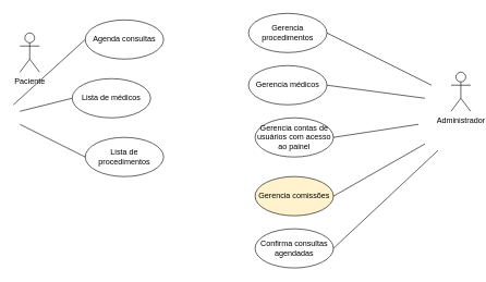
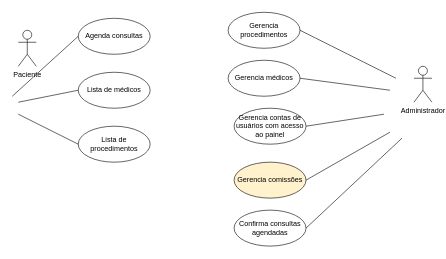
  <mxCell id="0" />
  <mxCell id="1" parent="0" />
  <mxCell id="2" value="Paciente" style="shape=umlActor;verticalLabelPosition=bottom;verticalAlign=top;html=1;outlineConnect=0;" vertex="1" parent="1"><mxGeometry x="30" y="50" width="30" height="60" as="geometry" /></mxCell>
  <mxCell id="3" value="Administrador" style="shape=umlActor;verticalLabelPosition=bottom;verticalAlign=top;html=1;outlineConnect=0;" vertex="1" parent="1"><mxGeometry x="690" y="110" width="30" height="60" as="geometry" /></mxCell>
  <mxCell id="4" value="Agenda consultas" style="ellipse;whiteSpace=wrap;html=1;" vertex="1" parent="1"><mxGeometry x="130" y="30" width="120" height="60" as="geometry" /></mxCell>
- <mxCell id="5" value="Lista de médicos" style="ellipse;whiteSpace=wrap;html=1;" vertex="1" parent="1"><mxGeometry x="110" y="120" width="120" height="60" as="geometry" /></mxCell>
+ <mxCell id="5" value="Lista de médicos" style="ellipse;whiteSpace=wrap;html=1;" vertex="1" parent="1"><mxGeometry x="130" y="120" width="120" height="60" as="geometry" /></mxCell>
  <mxCell id="6" value="Lista de procedimentos" style="ellipse;whiteSpace=wrap;html=1;" vertex="1" parent="1"><mxGeometry x="130" y="210" width="120" height="60" as="geometry" /></mxCell>
  <mxCell id="7" value="" style="endArrow=none;html=1;entryX=0;entryY=0.5;entryDx=0;entryDy=0;" edge="1" parent="1" target="4"><mxGeometry width="50" height="50" relative="1" as="geometry"><mxPoint x="20" y="160" as="sourcePoint" /><mxPoint x="70" y="110" as="targetPoint" /></mxGeometry></mxCell>
  <mxCell id="8" value="" style="endArrow=none;html=1;entryX=0;entryY=0.5;entryDx=0;entryDy=0;" edge="1" parent="1" target="5"><mxGeometry width="50" height="50" relative="1" as="geometry"><mxPoint x="30" y="170" as="sourcePoint" /><mxPoint x="70" y="160" as="targetPoint" /></mxGeometry></mxCell>
  <mxCell id="9" value="" style="endArrow=none;html=1;" edge="1" parent="1"><mxGeometry width="50" height="50" relative="1" as="geometry"><mxPoint x="30" y="190" as="sourcePoint" /><mxPoint x="130" y="240" as="targetPoint" /></mxGeometry></mxCell>
  <mxCell id="10" value="Gerencia procedimentos" style="ellipse;whiteSpace=wrap;html=1;" vertex="1" parent="1"><mxGeometry x="380" y="20" width="120" height="60" as="geometry" /></mxCell>
  <mxCell id="11" value="Gerencia médicos" style="ellipse;whiteSpace=wrap;html=1;" vertex="1" parent="1"><mxGeometry x="380" y="100" width="120" height="60" as="geometry" /></mxCell>
  <mxCell id="12" value="Gerencia contas de usuários com acesso ao painel" style="ellipse;whiteSpace=wrap;html=1;" vertex="1" parent="1"><mxGeometry x="390" y="180" width="120" height="60" as="geometry" /></mxCell>
  <mxCell id="13" value="Gerencia comissões" style="ellipse;whiteSpace=wrap;html=1;fillColor=#fff2cc;" vertex="1" parent="1"><mxGeometry x="390" y="270" width="120" height="60" as="geometry" /></mxCell>
  <mxCell id="14" value="Confirma consultas agendadas" style="ellipse;whiteSpace=wrap;html=1;" vertex="1" parent="1"><mxGeometry x="390" y="350" width="120" height="60" as="geometry" /></mxCell>
  <mxCell id="15" value="" style="endArrow=none;html=1;" edge="1" parent="1"><mxGeometry width="50" height="50" relative="1" as="geometry"><mxPoint x="500" y="50" as="sourcePoint" /><mxPoint x="660" y="130" as="targetPoint" /></mxGeometry></mxCell>
  <mxCell id="16" value="" style="endArrow=none;html=1;exitX=1;exitY=0.5;exitDx=0;exitDy=0;" edge="1" parent="1" source="11"><mxGeometry width="50" height="50" relative="1" as="geometry"><mxPoint x="570" y="220" as="sourcePoint" /><mxPoint x="650" y="150" as="targetPoint" /></mxGeometry></mxCell>
  <mxCell id="17" value="" style="endArrow=none;html=1;exitX=1;exitY=0.5;exitDx=0;exitDy=0;" edge="1" parent="1" source="12"><mxGeometry width="50" height="50" relative="1" as="geometry"><mxPoint x="590" y="240" as="sourcePoint" /><mxPoint x="640" y="190" as="targetPoint" /></mxGeometry></mxCell>
  <mxCell id="18" value="" style="endArrow=none;html=1;exitX=1;exitY=0.5;exitDx=0;exitDy=0;" edge="1" parent="1" source="13"><mxGeometry width="50" height="50" relative="1" as="geometry"><mxPoint x="550" y="300" as="sourcePoint" /><mxPoint x="650" y="220" as="targetPoint" /></mxGeometry></mxCell>
  <mxCell id="19" value="" style="endArrow=none;html=1;exitX=1;exitY=0.5;exitDx=0;exitDy=0;" edge="1" parent="1" source="14"><mxGeometry width="50" height="50" relative="1" as="geometry"><mxPoint x="560" y="380" as="sourcePoint" /><mxPoint x="670" y="230" as="targetPoint" /></mxGeometry></mxCell>
